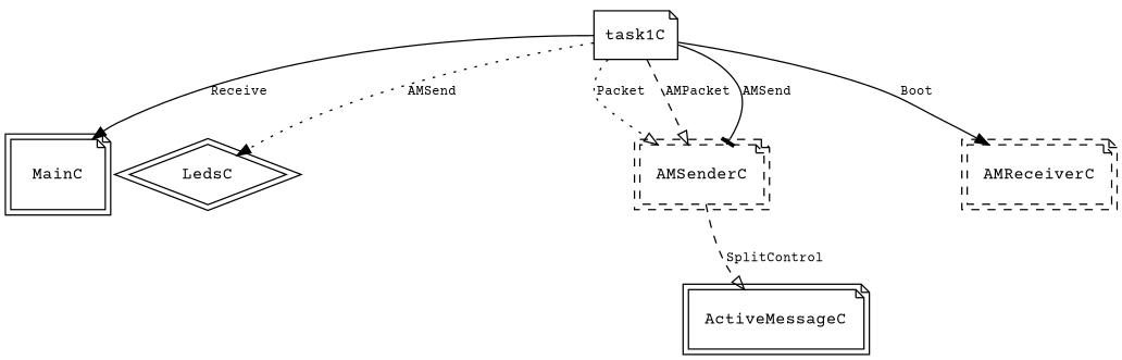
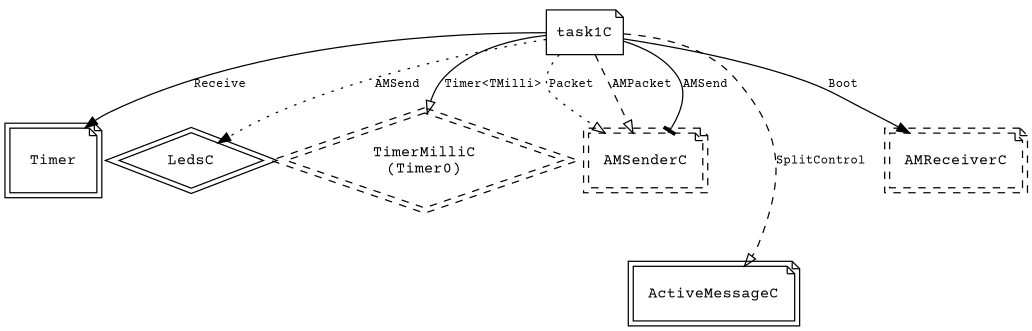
  digraph {
    fontname="Courier Prime"
    node [fontname="Courier Prime" fontsize=12 shape=note peripheries=2]
    edge [arrowhead=onormal fontname="Courier Prime" fontsize=10 style=solid]
    task1C [peripheries=""]
-   MainC
+   MainC [label=Timer]
    LedsC [shape=diamond]
+   n4 [label="TimerMilliC\n(Timer0)" shape=diamond style=dashed]
    n5 [label=AMSenderC style=dashed]
    ActiveMessageC
    n7 [label=AMReceiverC style=dashed]
    task1C -> MainC [arrowhead=normal label=Receive]
    task1C -> LedsC [arrowhead=normal label=AMSend style=dotted]
+   task1C -> n4 [label="Timer<TMilli>"]
    task1C -> n5 [label=Packet style=dotted]
    task1C -> n5 [label=AMPacket style=dashed]
    task1C -> n5 [arrowhead=tee label=AMSend]
-   n5 -> ActiveMessageC [label=SplitControl style=dashed]
+   task1C -> ActiveMessageC [label=SplitControl style=dashed]
    task1C -> n7 [arrowhead=normal label=Boot]
  }
